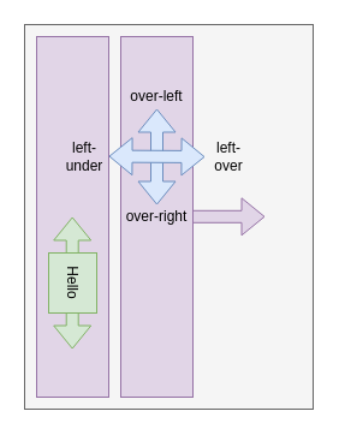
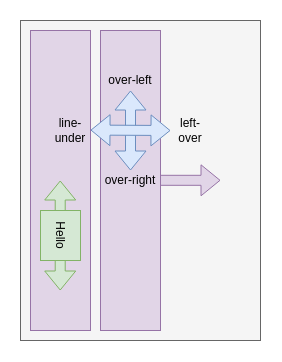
  <mxCell id="0" />
  <mxCell id="1" parent="0" />
  <mxCell id="2" value="" style="rounded=0;whiteSpace=wrap;html=1;fillColor=#f5f5f5;strokeColor=#666666;fontColor=#333333;" parent="1" vertex="1"><mxGeometry x="20" y="20" width="240" height="320" as="geometry" /></mxCell>
  <mxCell id="3" value="" style="shape=flexArrow;endArrow=classic;html=1;fillColor=#e1d5e7;strokeColor=#9673a6;" parent="1" edge="1"><mxGeometry width="50" height="50" relative="1" as="geometry"><mxPoint x="150" y="179.8" as="sourcePoint" /><mxPoint x="220" y="179.8" as="targetPoint" /></mxGeometry></mxCell>
  <mxCell id="4" value="" style="rounded=0;whiteSpace=wrap;html=1;fillColor=#e1d5e7;strokeColor=#9673a6;" parent="1" vertex="1"><mxGeometry x="30" y="30" width="60" height="300" as="geometry" /></mxCell>
  <mxCell id="5" value="" style="rounded=0;whiteSpace=wrap;html=1;fillColor=#e1d5e7;strokeColor=#9673a6;" parent="1" vertex="1"><mxGeometry x="100" y="30" width="60" height="300" as="geometry" /></mxCell>
  <mxCell id="6" value="over-left" style="text;html=1;strokeColor=none;fillColor=none;align=center;verticalAlign=middle;whiteSpace=wrap;rounded=0;" parent="1" vertex="1"><mxGeometry x="100" y="70" width="60" height="20" as="geometry" /></mxCell>
  <mxCell id="7" value="" style="shape=flexArrow;endArrow=classic;startArrow=classic;html=1;fillColor=#dae8fc;strokeColor=#6c8ebf;" parent="1" edge="1"><mxGeometry width="50" height="50" relative="1" as="geometry"><mxPoint x="130" y="170" as="sourcePoint" /><mxPoint x="130" y="90" as="targetPoint" /></mxGeometry></mxCell>
- <mxCell id="8" value="left-under" style="text;html=1;strokeColor=none;fillColor=none;align=center;verticalAlign=middle;whiteSpace=wrap;rounded=0;" parent="1" vertex="1"><mxGeometry x="50" y="120" width="40" height="20" as="geometry" /></mxCell>
+ <mxCell id="8" value="line-under" style="text;html=1;strokeColor=none;fillColor=none;align=center;verticalAlign=middle;whiteSpace=wrap;rounded=0;" parent="1" vertex="1"><mxGeometry x="50" y="120" width="40" height="20" as="geometry" /></mxCell>
  <mxCell id="9" value="left-over" style="text;html=1;strokeColor=none;fillColor=none;align=center;verticalAlign=middle;whiteSpace=wrap;rounded=0;" parent="1" vertex="1"><mxGeometry x="170" y="120" width="40" height="20" as="geometry" /></mxCell>
  <mxCell id="10" value="" style="shape=flexArrow;endArrow=classic;startArrow=classic;html=1;fillColor=#dae8fc;strokeColor=#6c8ebf;" parent="1" edge="1"><mxGeometry width="50" height="50" relative="1" as="geometry"><mxPoint x="90" y="129.58" as="sourcePoint" /><mxPoint x="170" y="130" as="targetPoint" /></mxGeometry></mxCell>
  <mxCell id="11" value="over-right" style="text;html=1;strokeColor=none;fillColor=none;align=center;verticalAlign=middle;whiteSpace=wrap;rounded=0;" parent="1" vertex="1"><mxGeometry x="100" y="170" width="60" height="20" as="geometry" /></mxCell>
  <mxCell id="12" value="" style="shape=flexArrow;endArrow=classic;startArrow=classic;html=1;fillColor=#d5e8d4;strokeColor=#82b366;" edge="1" parent="1"><mxGeometry width="50" height="50" relative="1" as="geometry"><mxPoint x="59.71" y="290" as="sourcePoint" /><mxPoint x="59.71" y="180" as="targetPoint" /></mxGeometry></mxCell>
  <mxCell id="13" value="" style="rounded=0;whiteSpace=wrap;html=1;fillColor=#d5e8d4;strokeColor=#82b366;" vertex="1" parent="1"><mxGeometry x="40" y="210" width="40" height="50" as="geometry" /></mxCell>
  <mxCell id="14" value="Hello" style="text;html=1;strokeColor=none;fillColor=none;align=center;verticalAlign=middle;whiteSpace=wrap;rounded=0;rotation=90;" vertex="1" parent="1"><mxGeometry x="40" y="225" width="40" height="20" as="geometry" /></mxCell>
